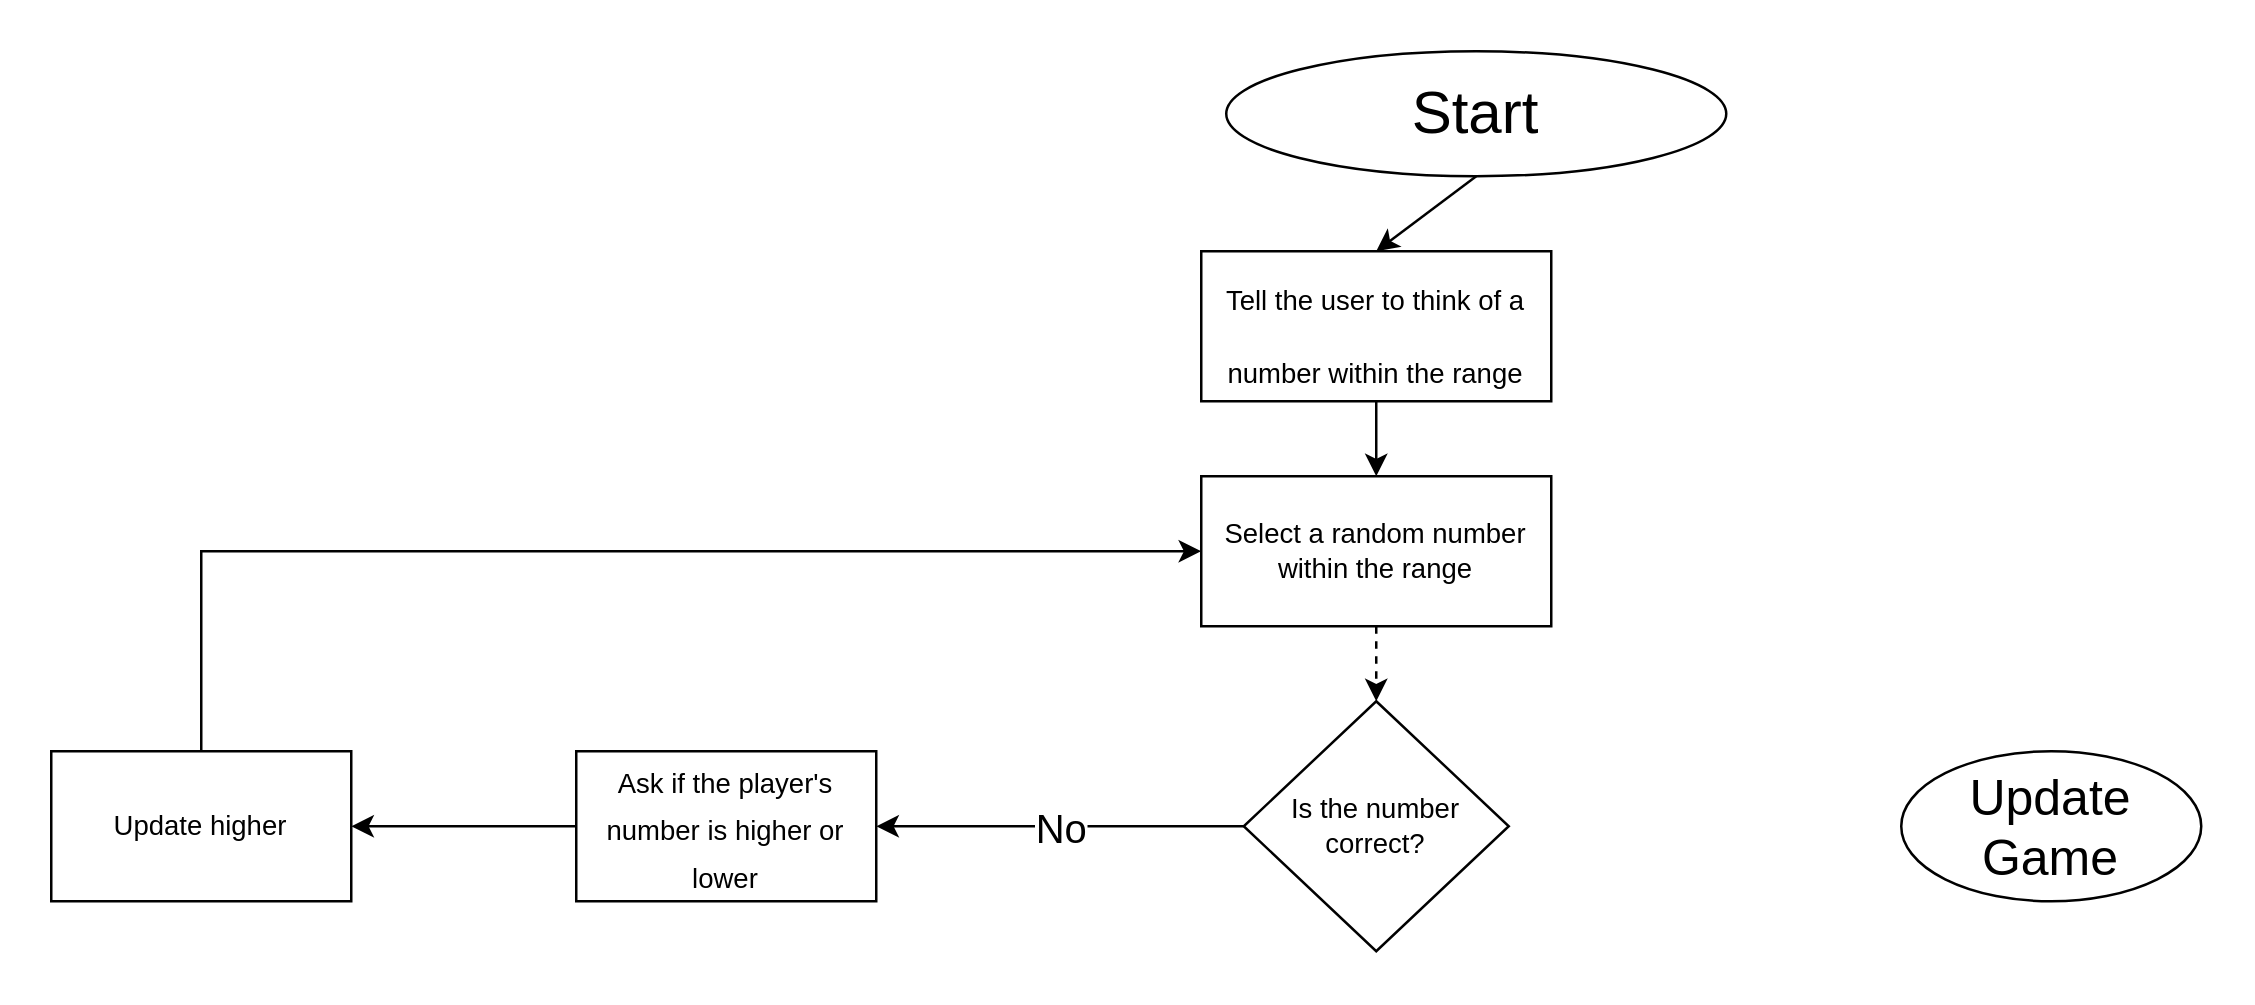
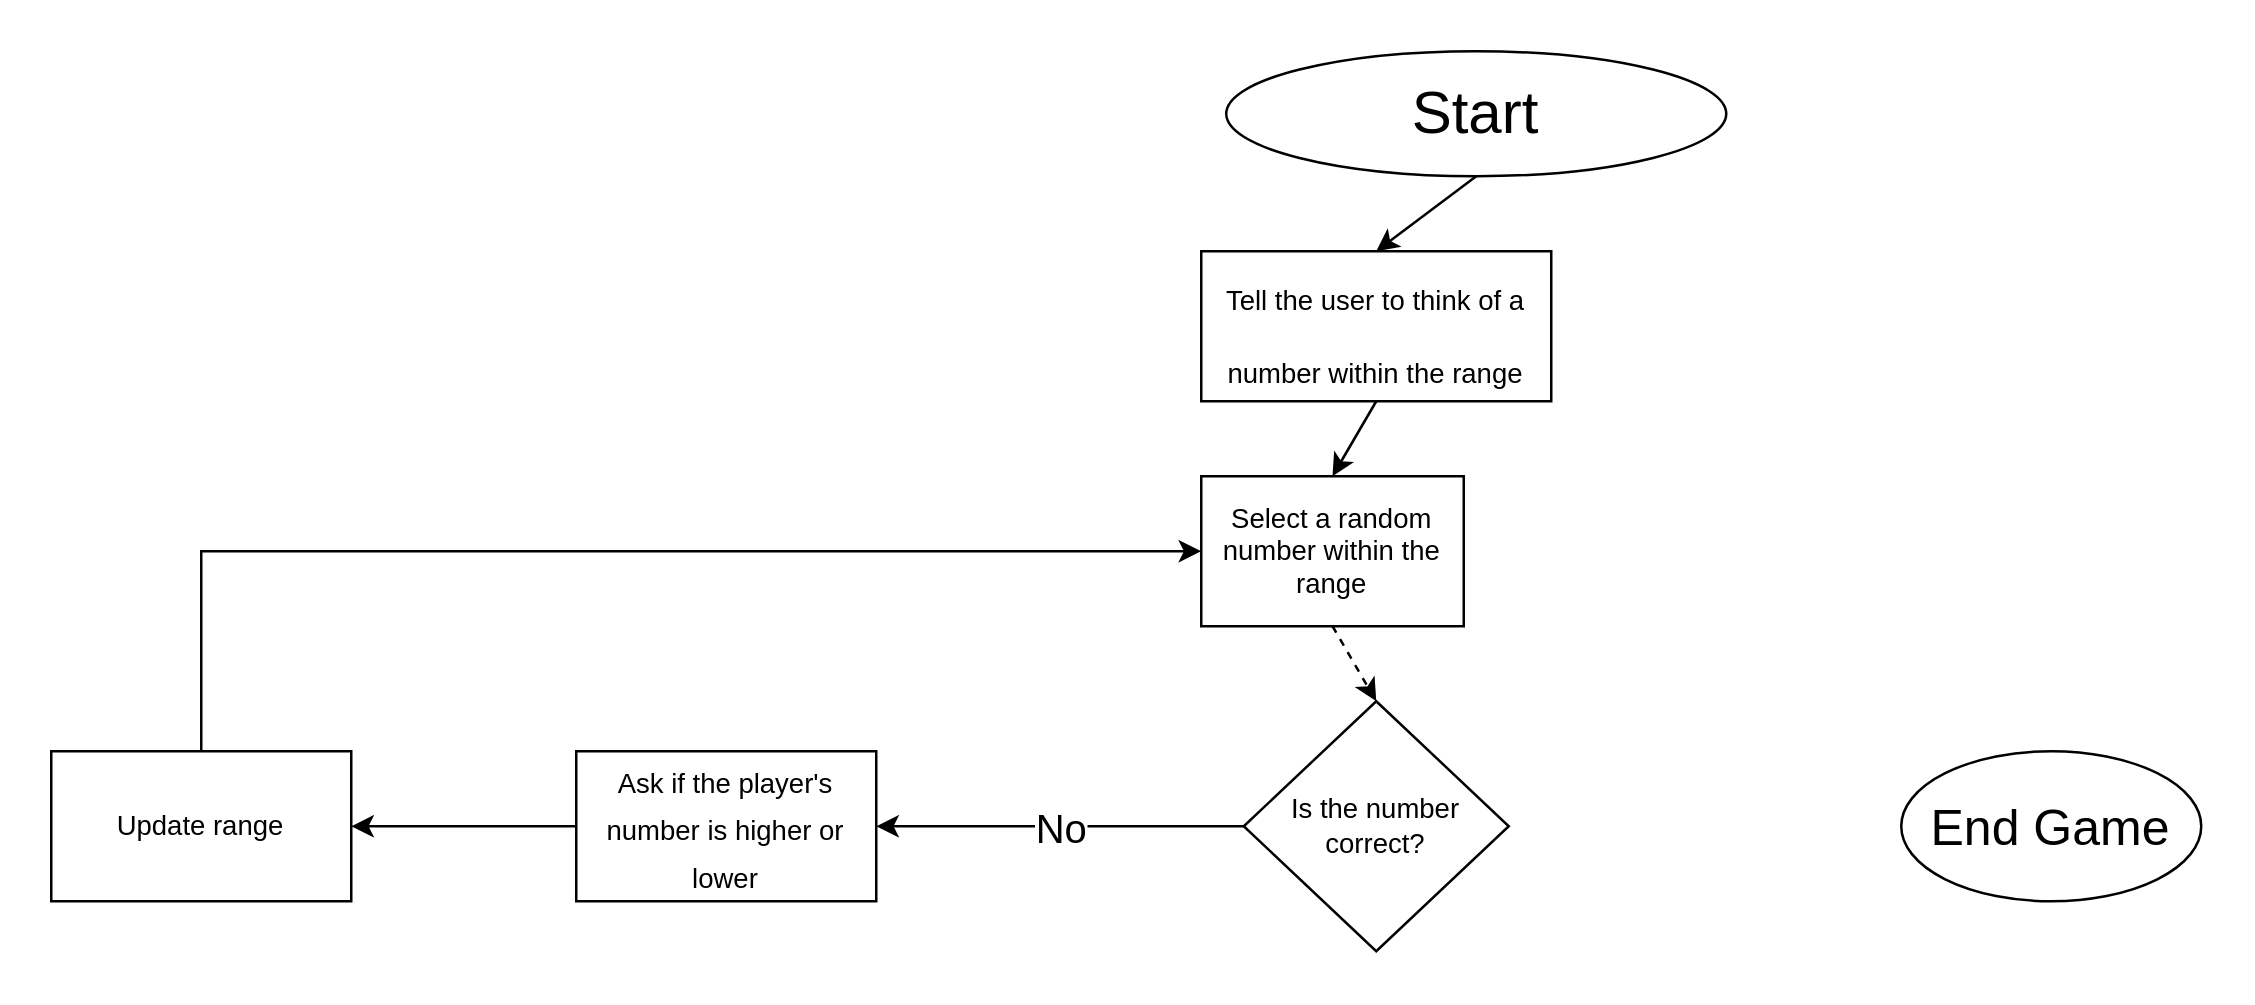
  <mxCell id="0" />
  <mxCell id="1" parent="0" />
  <mxCell id="2" value="&lt;font style=&quot;font-size: 24px&quot;&gt;Start&lt;/font&gt;" style="ellipse;whiteSpace=wrap;html=1;" vertex="1" parent="1"><mxGeometry x="490" y="20" width="200" height="50" as="geometry" /></mxCell>
  <mxCell id="3" value="&lt;span style=&quot;font-size: 11px&quot;&gt;Tell the user to think of a number within the range&lt;/span&gt;" style="rounded=0;whiteSpace=wrap;html=1;fontSize=24;" vertex="1" parent="1"><mxGeometry x="480" y="100" width="140" height="60" as="geometry" /></mxCell>
  <mxCell id="4" value="" style="endArrow=classic;html=1;rounded=0;fontSize=11;exitX=0.5;exitY=1;exitDx=0;exitDy=0;entryX=0.5;entryY=0;entryDx=0;entryDy=0;" edge="1" parent="1" source="2" target="3"><mxGeometry width="50" height="50" relative="1" as="geometry"><mxPoint x="310" y="210" as="sourcePoint" /><mxPoint x="360" y="160" as="targetPoint" /></mxGeometry></mxCell>
- <mxCell id="5" value="Select a random number within the range" style="rounded=0;whiteSpace=wrap;html=1;fontSize=11;" vertex="1" parent="1"><mxGeometry x="480" y="190" width="140" height="60" as="geometry" /></mxCell>
+ <mxCell id="5" value="Select a random number within the range" style="rounded=0;whiteSpace=wrap;html=1;fontSize=11;" vertex="1" parent="1"><mxGeometry x="480" y="190" width="105" height="60" as="geometry" /></mxCell>
  <mxCell id="6" value="" style="endArrow=classic;html=1;rounded=0;fontSize=11;exitX=0.5;exitY=1;exitDx=0;exitDy=0;entryX=0.5;entryY=0;entryDx=0;entryDy=0;" edge="1" parent="1" source="3" target="5"><mxGeometry width="50" height="50" relative="1" as="geometry"><mxPoint x="400" y="210" as="sourcePoint" /><mxPoint x="450" y="160" as="targetPoint" /></mxGeometry></mxCell>
  <mxCell id="7" value="Is the number correct?" style="rhombus;whiteSpace=wrap;html=1;fontSize=11;" vertex="1" parent="1"><mxGeometry x="497" y="280" width="106" height="100" as="geometry" /></mxCell>
  <mxCell id="8" value="" style="endArrow=classic;html=1;rounded=0;fontSize=11;exitX=0.5;exitY=1;exitDx=0;exitDy=0;entryX=0.5;entryY=0;entryDx=0;entryDy=0;dashed=1;" edge="1" parent="1" source="5" target="7"><mxGeometry width="50" height="50" relative="1" as="geometry"><mxPoint x="330" y="290" as="sourcePoint" /><mxPoint x="380" y="240" as="targetPoint" /></mxGeometry></mxCell>
- <mxCell id="9" value="&lt;font style=&quot;font-size: 20px&quot;&gt;Update Game&lt;/font&gt;" style="ellipse;whiteSpace=wrap;html=1;fontSize=11;" vertex="1" parent="1"><mxGeometry x="760" y="300" width="120" height="60" as="geometry" /></mxCell>
+ <mxCell id="9" value="&lt;font style=&quot;font-size: 20px&quot;&gt;End Game&lt;/font&gt;" style="ellipse;whiteSpace=wrap;html=1;fontSize=11;" vertex="1" parent="1"><mxGeometry x="760" y="300" width="120" height="60" as="geometry" /></mxCell>
  <mxCell id="10" value="&lt;font style=&quot;font-size: 11px&quot;&gt;Ask if the player's number is higher or lower&lt;/font&gt;" style="rounded=0;whiteSpace=wrap;html=1;fontSize=16;" vertex="1" parent="1"><mxGeometry x="230" y="300" width="120" height="60" as="geometry" /></mxCell>
  <mxCell id="11" value="" style="endArrow=classic;html=1;rounded=0;fontSize=16;exitX=0;exitY=0.5;exitDx=0;exitDy=0;entryX=1;entryY=0.5;entryDx=0;entryDy=0;" edge="1" parent="1" source="7" target="10"><mxGeometry relative="1" as="geometry"><mxPoint x="550" y="460" as="sourcePoint" /><mxPoint x="650" y="460" as="targetPoint" /></mxGeometry></mxCell>
  <mxCell id="12" value="No" style="edgeLabel;resizable=0;html=1;align=center;verticalAlign=middle;fontSize=16;" connectable="0" vertex="1" parent="11"><mxGeometry relative="1" as="geometry" /></mxCell>
- <mxCell id="13" value="Update higher" style="rounded=0;whiteSpace=wrap;html=1;fontSize=11;" vertex="1" parent="1"><mxGeometry x="20" y="300" width="120" height="60" as="geometry" /></mxCell>
+ <mxCell id="13" value="Update range" style="rounded=0;whiteSpace=wrap;html=1;fontSize=11;" vertex="1" parent="1"><mxGeometry x="20" y="300" width="120" height="60" as="geometry" /></mxCell>
  <mxCell id="14" value="" style="endArrow=classic;html=1;rounded=0;fontSize=11;exitX=0;exitY=0.5;exitDx=0;exitDy=0;entryX=1;entryY=0.5;entryDx=0;entryDy=0;" edge="1" parent="1" source="10" target="13"><mxGeometry width="50" height="50" relative="1" as="geometry"><mxPoint x="250" y="500" as="sourcePoint" /><mxPoint x="300" y="450" as="targetPoint" /></mxGeometry></mxCell>
  <mxCell id="15" value="" style="edgeStyle=segmentEdgeStyle;endArrow=classic;html=1;rounded=0;fontSize=11;exitX=0.5;exitY=0;exitDx=0;exitDy=0;entryX=0;entryY=0.5;entryDx=0;entryDy=0;" edge="1" parent="1" source="13" target="5"><mxGeometry width="50" height="50" relative="1" as="geometry"><mxPoint x="40" y="180" as="sourcePoint" /><mxPoint x="90" y="130" as="targetPoint" /><Array as="points"><mxPoint x="80" y="220" /></Array></mxGeometry></mxCell>
